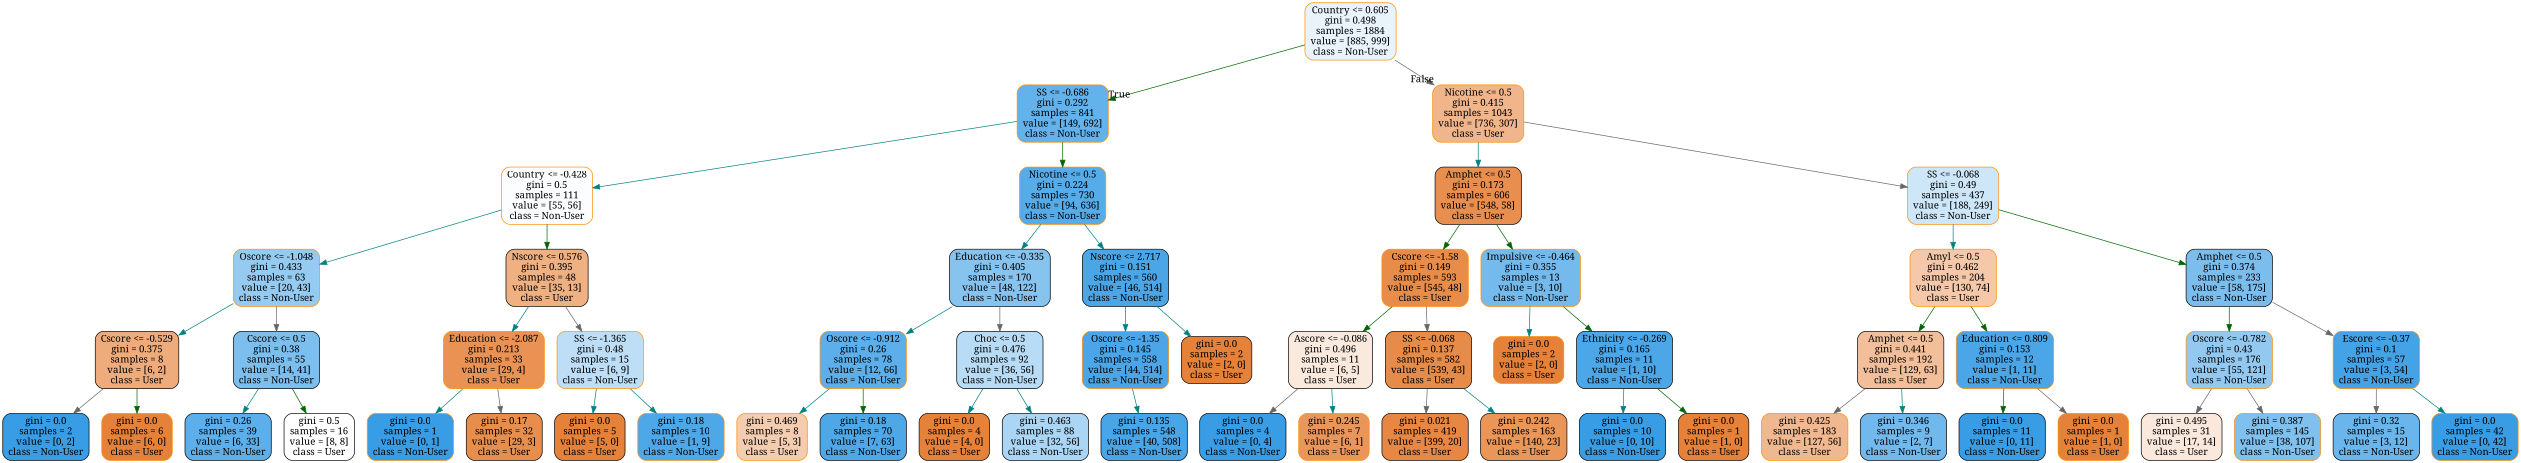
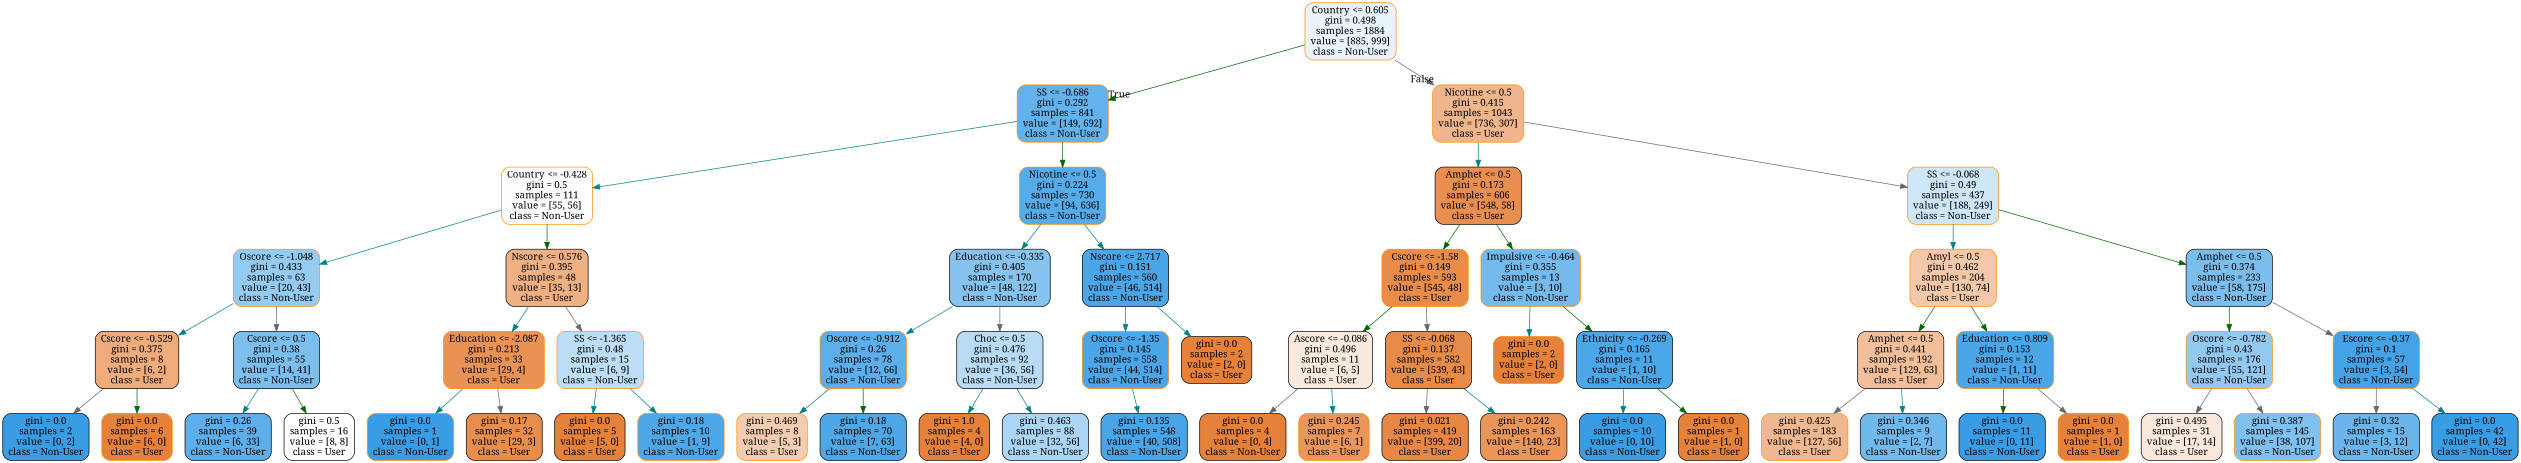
  digraph {
    fontname="Noto Serif"
    node [color=black fillcolor="#e58139ff" fontname="Noto Serif" shape=box style="filled, rounded"]
    edge [color=teal fontname="Noto Serif"]
    n1 [color=darkorange fillcolor="#399de51d" label="Country <= 0.605\ngini = 0.498\nsamples = 1884\nvalue = [885, 999]\nclass = Non-User"]
    n2 [color=darkorange fillcolor="#399de5c8" label="SS <= -0.686\ngini = 0.292\nsamples = 841\nvalue = [149, 692]\nclass = Non-User"]
    n3 [color=darkorange fillcolor="#e5813995" label="Nicotine <= 0.5\ngini = 0.415\nsamples = 1043\nvalue = [736, 307]\nclass = User"]
    n4 [color=darkorange fillcolor="#399de505" label="Country <= -0.428\ngini = 0.5\nsamples = 111\nvalue = [55, 56]\nclass = Non-User"]
    n5 [color=darkorange fillcolor="#399de5d9" label="Nicotine <= 0.5\ngini = 0.224\nsamples = 730\nvalue = [94, 636]\nclass = Non-User"]
    n6 [fillcolor="#e58139e4" label="Amphet <= 0.5\ngini = 0.173\nsamples = 606\nvalue = [548, 58]\nclass = User"]
    n7 [color=darkorange fillcolor="#399de53e" label="SS <= -0.068\ngini = 0.49\nsamples = 437\nvalue = [188, 249]\nclass = Non-User"]
    n8 [color=darkorange fillcolor="#399de588" label="Oscore <= -1.048\ngini = 0.433\nsamples = 63\nvalue = [20, 43]\nclass = Non-User"]
    n9 [fillcolor="#e58139a0" label="Nscore <= 0.576\ngini = 0.395\nsamples = 48\nvalue = [35, 13]\nclass = User"]
    n10 [fillcolor="#399de59b" label="Education <= -0.335\ngini = 0.405\nsamples = 170\nvalue = [48, 122]\nclass = Non-User"]
    n11 [fillcolor="#399de5e8" label="Nscore <= 2.717\ngini = 0.151\nsamples = 560\nvalue = [46, 514]\nclass = Non-User"]
    n12 [fillcolor="#e58139aa" label="Cscore <= -0.529\ngini = 0.375\nsamples = 8\nvalue = [6, 2]\nclass = User"]
    n13 [fillcolor="#399de5a8" label="Cscore <= 0.5\ngini = 0.38\nsamples = 55\nvalue = [14, 41]\nclass = Non-User"]
    n14 [color=darkorange fillcolor="#e58139dc" label="Education <= -2.087\ngini = 0.213\nsamples = 33\nvalue = [29, 4]\nclass = User"]
    n15 [color=darkorange fillcolor="#399de555" label="SS <= -1.365\ngini = 0.48\nsamples = 15\nvalue = [6, 9]\nclass = Non-User"]
    n16 [fillcolor="#399de5ff" label="gini = 0.0\nsamples = 2\nvalue = [0, 2]\nclass = Non-User"]
    n17 [color=darkorange label="gini = 0.0\nsamples = 6\nvalue = [6, 0]\nclass = User"]
    n18 [fillcolor="#399de5d1" label="gini = 0.26\nsamples = 39\nvalue = [6, 33]\nclass = Non-User"]
    n19 [fillcolor="#e5813900" label="gini = 0.5\nsamples = 16\nvalue = [8, 8]\nclass = User"]
    n20 [color=darkorange fillcolor="#399de5ff" label="gini = 0.0\nsamples = 1\nvalue = [0, 1]\nclass = Non-User"]
    n21 [fillcolor="#e58139e5" label="gini = 0.17\nsamples = 32\nvalue = [29, 3]\nclass = User"]
    n22 [label="gini = 0.0\nsamples = 5\nvalue = [5, 0]\nclass = User"]
    n23 [color=darkorange fillcolor="#399de5e3" label="gini = 0.18\nsamples = 10\nvalue = [1, 9]\nclass = Non-User"]
    n24 [color=darkorange fillcolor="#399de5d1" label="Oscore <= -0.912\ngini = 0.26\nsamples = 78\nvalue = [12, 66]\nclass = Non-User"]
    n25 [fillcolor="#399de55b" label="Choc <= 0.5\ngini = 0.476\nsamples = 92\nvalue = [36, 56]\nclass = Non-User"]
    n26 [color=darkorange fillcolor="#399de5e9" label="Oscore <= -1.35\ngini = 0.145\nsamples = 558\nvalue = [44, 514]\nclass = Non-User"]
    n27 [label="gini = 0.0\nsamples = 2\nvalue = [2, 0]\nclass = User"]
    n28 [color=darkorange fillcolor="#e5813966" label="gini = 0.469\nsamples = 8\nvalue = [5, 3]\nclass = User"]
    n29 [fillcolor="#399de5e3" label="gini = 0.18\nsamples = 70\nvalue = [7, 63]\nclass = Non-User"]
-   n30 [label="gini = 0.0\nsamples = 4\nvalue = [4, 0]\nclass = User"]
+   n30 [label="gini = 1.0\nsamples = 4\nvalue = [4, 0]\nclass = User"]
    n31 [fillcolor="#399de56d" label="gini = 0.463\nsamples = 88\nvalue = [32, 56]\nclass = Non-User"]
    n32 [fillcolor="#399de5eb" label="gini = 0.135\nsamples = 548\nvalue = [40, 508]\nclass = Non-User"]
    n33 [color=darkorange fillcolor="#e58139e9" label="Cscore <= -1.58\ngini = 0.149\nsamples = 593\nvalue = [545, 48]\nclass = User"]
    n34 [color=darkorange fillcolor="#399de5b3" label="Impulsive <= -0.464\ngini = 0.355\nsamples = 13\nvalue = [3, 10]\nclass = Non-User"]
    n35 [color=darkorange fillcolor="#e581396e" label="Amyl <= 0.5\ngini = 0.462\nsamples = 204\nvalue = [130, 74]\nclass = User"]
    n36 [fillcolor="#399de5aa" label="Amphet <= 0.5\ngini = 0.374\nsamples = 233\nvalue = [58, 175]\nclass = Non-User"]
    n37 [fillcolor="#e581392a" label="Ascore <= -0.086\ngini = 0.496\nsamples = 11\nvalue = [6, 5]\nclass = User"]
    n38 [fillcolor="#e58139eb" label="SS <= -0.068\ngini = 0.137\nsamples = 582\nvalue = [539, 43]\nclass = User"]
    n39 [color=darkorange label="gini = 0.0\nsamples = 2\nvalue = [2, 0]\nclass = User"]
    n40 [fillcolor="#399de5e6" label="Ethnicity <= -0.269\ngini = 0.165\nsamples = 11\nvalue = [1, 10]\nclass = Non-User"]
-   n41 [fillcolor="#399de5ff" label="gini = 0.0\nsamples = 4\nvalue = [0, 4]\nclass = Non-User"]
+   n41 [label="gini = 0.0\nsamples = 4\nvalue = [0, 4]\nclass = Non-User"]
    n42 [color=darkorange fillcolor="#e58139d4" label="gini = 0.245\nsamples = 7\nvalue = [6, 1]\nclass = User"]
    n43 [fillcolor="#e58139f2" label="gini = 0.021\nsamples = 419\nvalue = [399, 20]\nclass = User"]
    n44 [fillcolor="#e58139d5" label="gini = 0.242\nsamples = 163\nvalue = [140, 23]\nclass = User"]
    n45 [fillcolor="#399de5ff" label="gini = 0.0\nsamples = 10\nvalue = [0, 10]\nclass = Non-User"]
    n46 [label="gini = 0.0\nsamples = 1\nvalue = [1, 0]\nclass = User"]
    n47 [fillcolor="#e5813982" label="Amphet <= 0.5\ngini = 0.441\nsamples = 192\nvalue = [129, 63]\nclass = User"]
    n48 [color=darkorange fillcolor="#399de5e8" label="Education <= 0.809\ngini = 0.153\nsamples = 12\nvalue = [1, 11]\nclass = Non-User"]
    n49 [color=darkorange fillcolor="#399de58b" label="Oscore <= -0.782\ngini = 0.43\nsamples = 176\nvalue = [55, 121]\nclass = Non-User"]
    n50 [color=darkorange fillcolor="#399de5f1" label="Escore <= -0.37\ngini = 0.1\nsamples = 57\nvalue = [3, 54]\nclass = Non-User"]
    n51 [color=darkorange fillcolor="#e581398f" label="gini = 0.425\nsamples = 183\nvalue = [127, 56]\nclass = User"]
    n52 [fillcolor="#399de5b6" label="gini = 0.346\nsamples = 9\nvalue = [2, 7]\nclass = Non-User"]
    n53 [fillcolor="#399de5ff" label="gini = 0.0\nsamples = 11\nvalue = [0, 11]\nclass = Non-User"]
    n54 [color=darkorange label="gini = 0.0\nsamples = 1\nvalue = [1, 0]\nclass = User"]
    n55 [fillcolor="#e581392d" label="gini = 0.495\nsamples = 31\nvalue = [17, 14]\nclass = User"]
    n56 [color=darkorange fillcolor="#399de5a4" label="gini = 0.387\nsamples = 145\nvalue = [38, 107]\nclass = Non-User"]
    n57 [fillcolor="#399de5bf" label="gini = 0.32\nsamples = 15\nvalue = [3, 12]\nclass = Non-User"]
-   n58 [color=darkorange fillcolor="#399de5ff" label="gini = 0.0\nsamples = 42\nvalue = [0, 42]\nclass = Non-User"]
+   n58 [fillcolor="#399de5ff" label="gini = 0.0\nsamples = 42\nvalue = [0, 42]\nclass = Non-User"]
    n1 -> n2 [color=darkgreen headlabel=True labelangle=45 labeldistance=2.5]
    n1 -> n3 [color=gray40 headlabel=False labelangle=-45 labeldistance=2.5]
    n2 -> n4
    n2 -> n5 [color=darkgreen]
    n3 -> n6
    n3 -> n7 [color=gray40]
    n4 -> n8
    n4 -> n9 [color=darkgreen]
    n5 -> n10
    n5 -> n11
    n6 -> n33 [color=darkgreen]
    n6 -> n34 [color=darkgreen]
    n7 -> n35
    n7 -> n36 [color=darkgreen]
    n8 -> n12
    n8 -> n13 [color=gray40]
    n9 -> n14
    n9 -> n15 [color=gray40]
    n10 -> n24
    n10 -> n25 [color=gray40]
    n11 -> n26
    n11 -> n27
    n12 -> n16 [color=gray40]
    n12 -> n17 [color=darkgreen]
    n13 -> n18
    n13 -> n19 [color=darkgreen]
    n14 -> n20
    n14 -> n21 [color=gray40]
    n15 -> n22
    n15 -> n23
    n24 -> n28
    n24 -> n29 [color=darkgreen]
    n25 -> n30
    n25 -> n31
    n26 -> n32
    n33 -> n37 [color=darkgreen]
    n33 -> n38 [color=gray40]
    n34 -> n39
    n34 -> n40 [color=darkgreen]
    n35 -> n47 [color=darkgreen]
    n35 -> n48 [color=darkgreen]
    n36 -> n49 [color=darkgreen]
    n36 -> n50 [color=gray40]
    n37 -> n41 [color=gray40]
    n37 -> n42
    n38 -> n43 [color=gray40]
    n38 -> n44
    n40 -> n45
    n40 -> n46 [color=darkgreen]
    n47 -> n51 [color=gray40]
    n47 -> n52
    n48 -> n53 [color=darkgreen]
    n48 -> n54 [color=gray40]
    n49 -> n55 [color=gray40]
    n49 -> n56 [color=gray40]
    n50 -> n57 [color=gray40]
    n50 -> n58
  }
